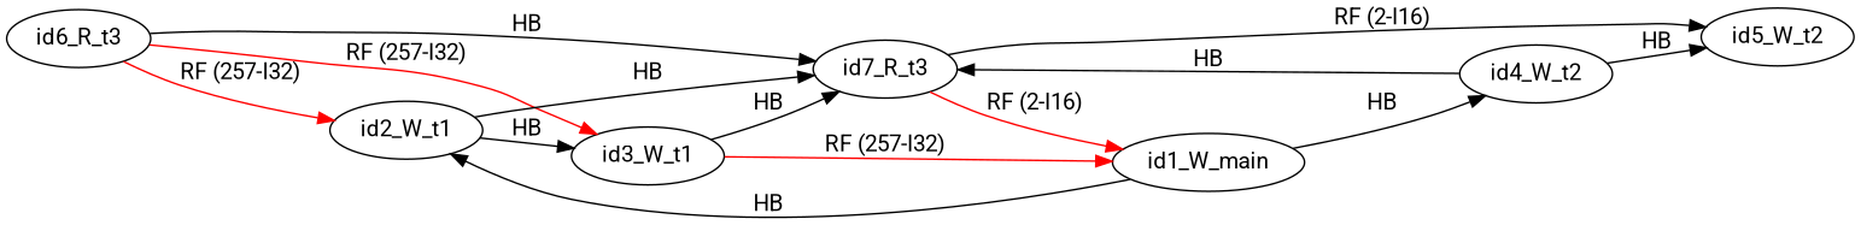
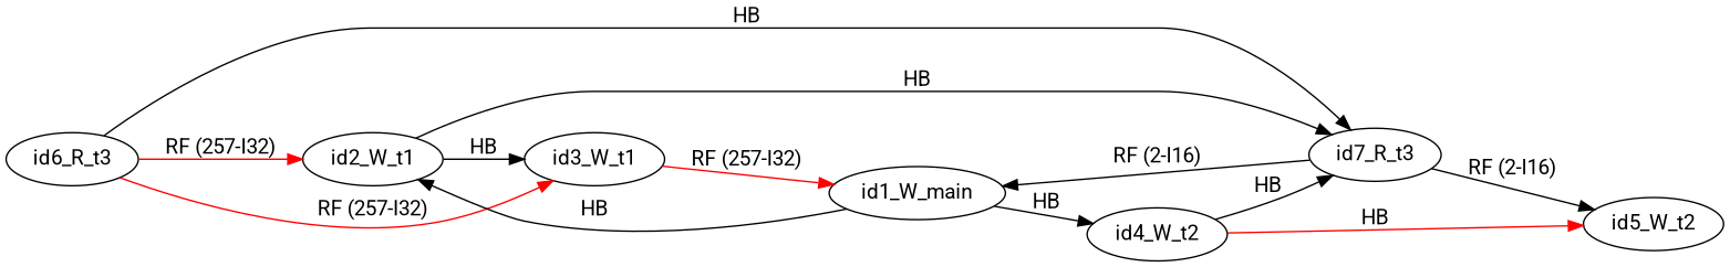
  digraph {
    fontname=Roboto
    rankdir=LR
    splines=true
    node [fontname=Roboto]
    edge [color=black fontname=Roboto]
    id6_R_t3
    id2_W_t1
    id3_W_t1
    id7_R_t3
    id1_W_main
    id4_W_t2
    id5_W_t2
    id6_R_t3 -> id2_W_t1 [color=red label="RF (257-I32)"]
    id6_R_t3 -> id3_W_t1 [color=red label="RF (257-I32)"]
    id6_R_t3 -> id7_R_t3 [label=HB]
    id2_W_t1 -> id3_W_t1 [label=HB]
    id2_W_t1 -> id7_R_t3 [label=HB]
-   id3_W_t1 -> id7_R_t3 [label=HB]
    id3_W_t1 -> id1_W_main [color=red label="RF (257-I32)"]
-   id7_R_t3 -> id1_W_main [color=red label="RF (2-I16)"]
+   id7_R_t3 -> id1_W_main [label="RF (2-I16)"]
    id7_R_t3 -> id5_W_t2 [label="RF (2-I16)"]
    id1_W_main -> id2_W_t1 [label=HB]
    id1_W_main -> id4_W_t2 [label=HB]
    id4_W_t2 -> id7_R_t3 [label=HB]
-   id4_W_t2 -> id5_W_t2 [label=HB]
+   id4_W_t2 -> id5_W_t2 [color=red label=HB]
  }
